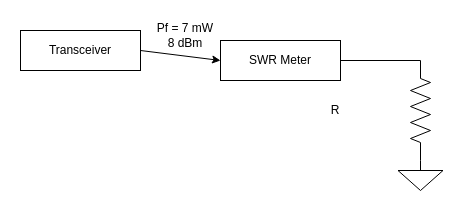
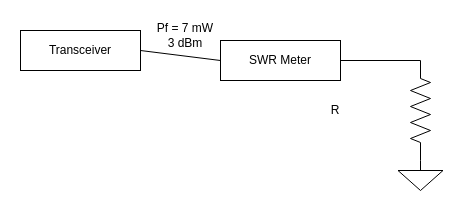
  <mxCell id="0" />
  <mxCell id="1" parent="0" />
  <mxCell id="2" value="" style="rounded=0;whiteSpace=wrap;html=1;" vertex="1" parent="1"><mxGeometry x="220" y="40" width="120" height="40" as="geometry" /></mxCell>
  <mxCell id="3" value="Transceiver" style="rounded=0;whiteSpace=wrap;html=1;" vertex="1" parent="1"><mxGeometry x="20" y="30" width="120" height="40" as="geometry" /></mxCell>
  <mxCell id="4" value="" style="endArrow=none;html=1;rounded=0;exitX=1;exitY=0.5;exitDx=0;exitDy=0;" edge="1" parent="1" source="6"><mxGeometry width="50" height="50" relative="1" as="geometry"><mxPoint x="220" y="130" as="sourcePoint" /><mxPoint x="420" y="60" as="targetPoint" /></mxGeometry></mxCell>
- <mxCell id="5" value="" style="endArrow=classic;html=1;rounded=0;entryX=0;entryY=0.5;entryDx=0;entryDy=0;exitX=1;exitY=0.5;exitDx=0;exitDy=0;" edge="1" parent="1" source="3" target="6"><mxGeometry width="50" height="50" relative="1" as="geometry"><mxPoint x="220" y="130" as="sourcePoint" /><mxPoint x="270" y="80" as="targetPoint" /></mxGeometry></mxCell>
+ <mxCell id="5" value="" style="endArrow=none;html=1;rounded=0;entryX=0;entryY=0.5;entryDx=0;entryDy=0;exitX=1;exitY=0.5;exitDx=0;exitDy=0;" edge="1" parent="1" source="3" target="6"><mxGeometry width="50" height="50" relative="1" as="geometry"><mxPoint x="220" y="130" as="sourcePoint" /><mxPoint x="270" y="80" as="targetPoint" /></mxGeometry></mxCell>
  <mxCell id="6" value="SWR Meter" style="text;html=1;strokeColor=none;fillColor=none;align=center;verticalAlign=middle;whiteSpace=wrap;rounded=0;" vertex="1" parent="1"><mxGeometry x="220" y="45" width="120" height="30" as="geometry" /></mxCell>
- <mxCell id="7" value="Pf = 7 mW&lt;br&gt;8 dBm" style="text;html=1;strokeColor=none;fillColor=none;align=center;verticalAlign=middle;whiteSpace=wrap;rounded=0;" vertex="1" parent="1"><mxGeometry x="150" y="20" width="70" height="30" as="geometry" /></mxCell>
+ <mxCell id="7" value="Pf = 7 mW&lt;br&gt;3 dBm" style="text;html=1;strokeColor=none;fillColor=none;align=center;verticalAlign=middle;whiteSpace=wrap;rounded=0;" vertex="1" parent="1"><mxGeometry x="150" y="20" width="70" height="30" as="geometry" /></mxCell>
  <mxCell id="8" value="" style="pointerEvents=1;verticalLabelPosition=bottom;shadow=0;dashed=0;align=center;html=1;verticalAlign=top;shape=mxgraph.electrical.resistors.resistor_2;direction=south;" vertex="1" parent="1"><mxGeometry x="410" y="60" width="20" height="100" as="geometry" /></mxCell>
  <mxCell id="9" value="" style="pointerEvents=1;verticalLabelPosition=bottom;shadow=0;dashed=0;align=center;html=1;verticalAlign=top;shape=mxgraph.electrical.signal_sources.signal_ground;" vertex="1" parent="1"><mxGeometry x="397.5" y="160" width="45" height="30" as="geometry" /></mxCell>
  <mxCell id="10" value="R" style="text;html=1;strokeColor=none;fillColor=none;align=center;verticalAlign=middle;whiteSpace=wrap;rounded=0;" vertex="1" parent="1"><mxGeometry x="325" y="95" width="20" height="30" as="geometry" /></mxCell>
